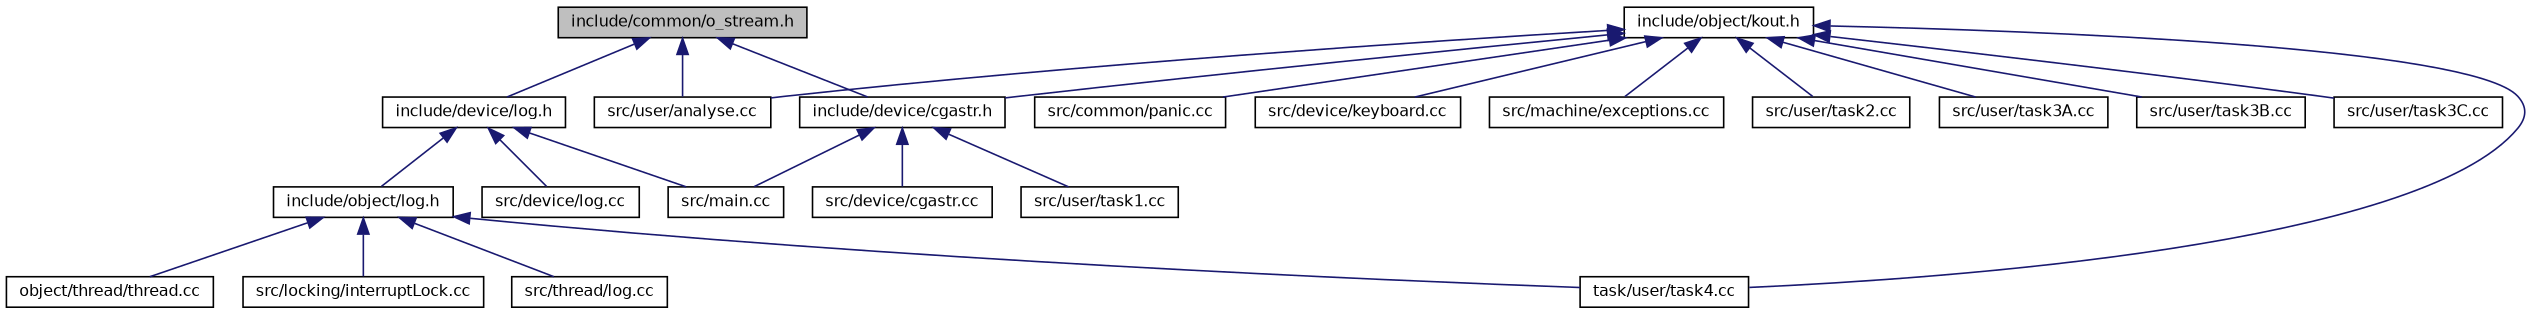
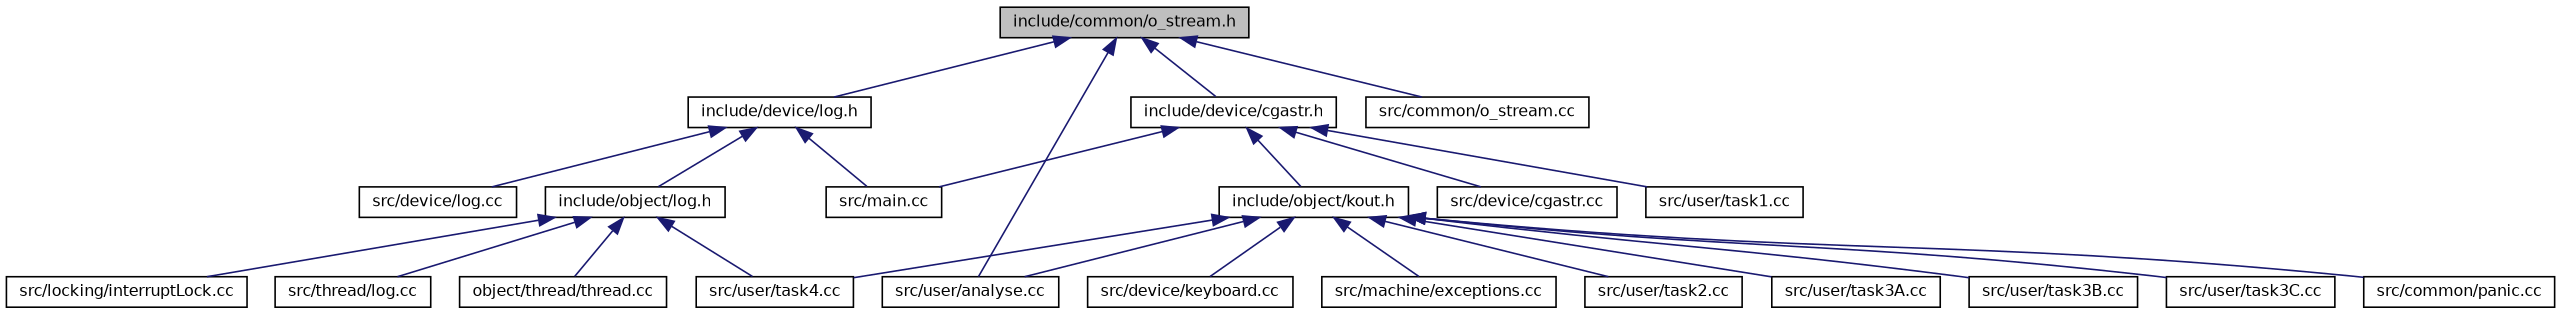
  digraph {
    node [color=black fontname=Helvetica fontsize=10 shape=record]
    edge [color=midnightblue dir=back fontname=Helvetica fontsize=10 labelfontname=Helvetica labelfontsize=10 style=solid]
    n1 [fillcolor=grey75 fontcolor=black height=0.2 label="include/common/o_stream.h" style=filled width=0.4]
    n2 [height=0.2 label="include/device/cgastr.h" width=0.4]
    n3 [height=0.2 label="src/user/analyse.cc" width=0.4]
    n4 [height=0.2 label="include/device/log.h" width=0.4]
+   n5 [height=0.2 label="src/common/o_stream.cc" width=0.4]
    n6 [height=0.2 label="include/object/kout.h" width=0.4]
    n7 [height=0.2 label="src/device/cgastr.cc" width=0.4]
    n8 [height=0.2 label="src/main.cc" width=0.4]
    n9 [height=0.2 label="src/user/task1.cc" width=0.4]
    n10 [height=0.2 label="include/object/log.h" width=0.4]
    n11 [height=0.2 label="src/device/log.cc" width=0.4]
    n12 [height=0.2 label="src/common/panic.cc" width=0.4]
    n13 [height=0.2 label="src/device/keyboard.cc" width=0.4]
    n14 [height=0.2 label="src/machine/exceptions.cc" width=0.4]
    n15 [height=0.2 label="src/user/task2.cc" width=0.4]
    n16 [height=0.2 label="src/user/task3A.cc" width=0.4]
    n17 [height=0.2 label="src/user/task3B.cc" width=0.4]
    n18 [height=0.2 label="src/user/task3C.cc" width=0.4]
-   n19 [height=0.2 label="task/user/task4.cc" width=0.4]
+   n19 [height=0.2 label="src/user/task4.cc" width=0.4]
    n20 [height=0.2 label="src/locking/interruptLock.cc" width=0.4]
    n21 [height=0.2 label="src/thread/log.cc" width=0.4]
    n22 [height=0.2 label="object/thread/thread.cc" width=0.4]
    n1 -> n2
    n1 -> n3
    n1 -> n4
-   n6 -> n2
+   n1 -> n5
+   n2 -> n6
    n2 -> n7
    n2 -> n8
    n2 -> n9
    n4 -> n8
    n4 -> n10
    n4 -> n11
    n6 -> n3
    n6 -> n12
    n6 -> n13
    n6 -> n14
    n6 -> n15
    n6 -> n16
    n6 -> n17
    n6 -> n18
    n6 -> n19
    n10 -> n19
    n10 -> n20
    n10 -> n21
    n10 -> n22
  }
